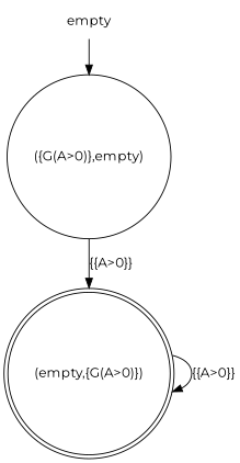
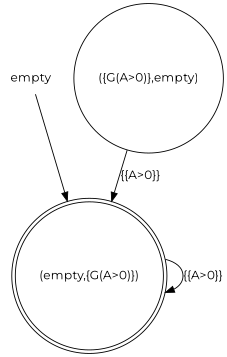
  digraph {
    fontname=Montserrat
    node [fontname=Montserrat]
    edge [fontname=Montserrat]
    n1 [label=empty shape=plaintext]
    "({G(A>0)},empty)" [shape=circle]
    "(empty,{G(A>0)})" [shape=doublecircle]
-   n1 -> "({G(A>0)},empty)"
+   n1 -> "(empty,{G(A>0)})"
    "({G(A>0)},empty)" -> "(empty,{G(A>0)})" [label="{{A>0}}"]
    "(empty,{G(A>0)})" -> "(empty,{G(A>0)})" [label="{{A>0}}"]
  }
